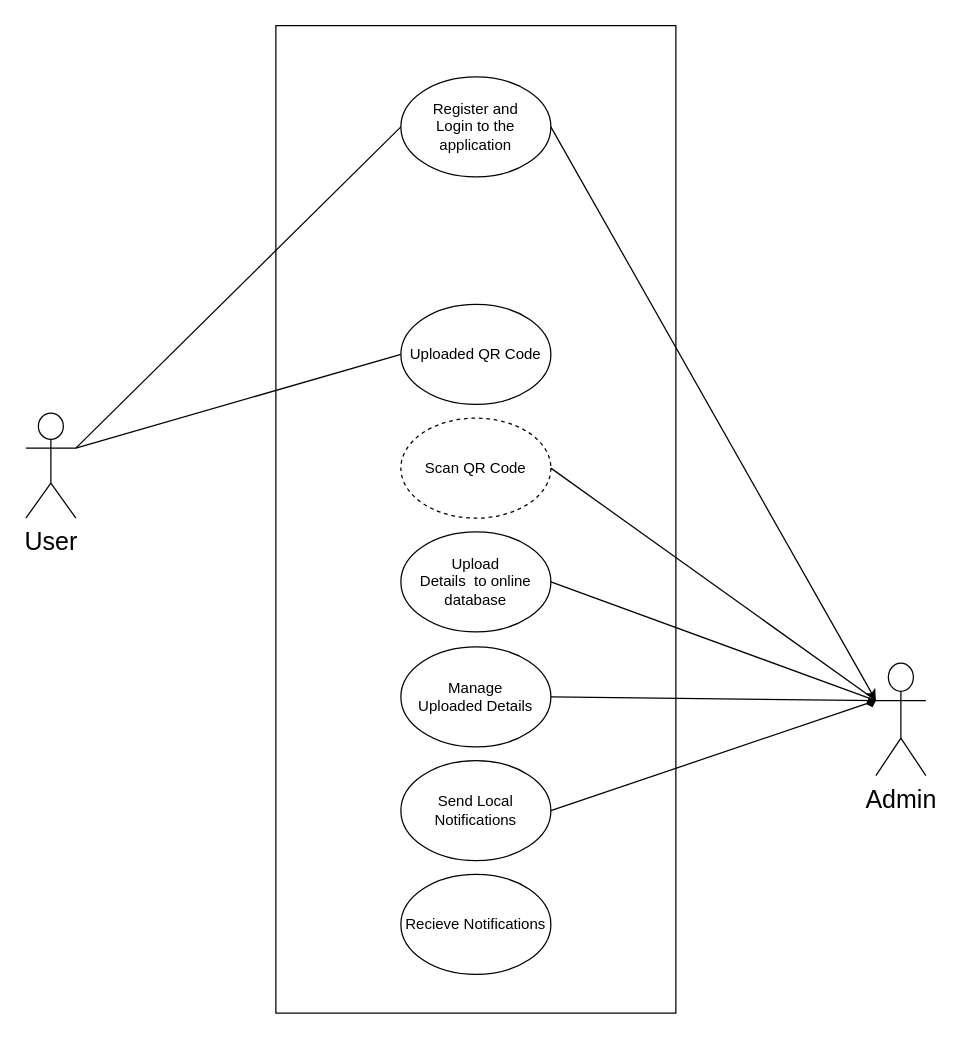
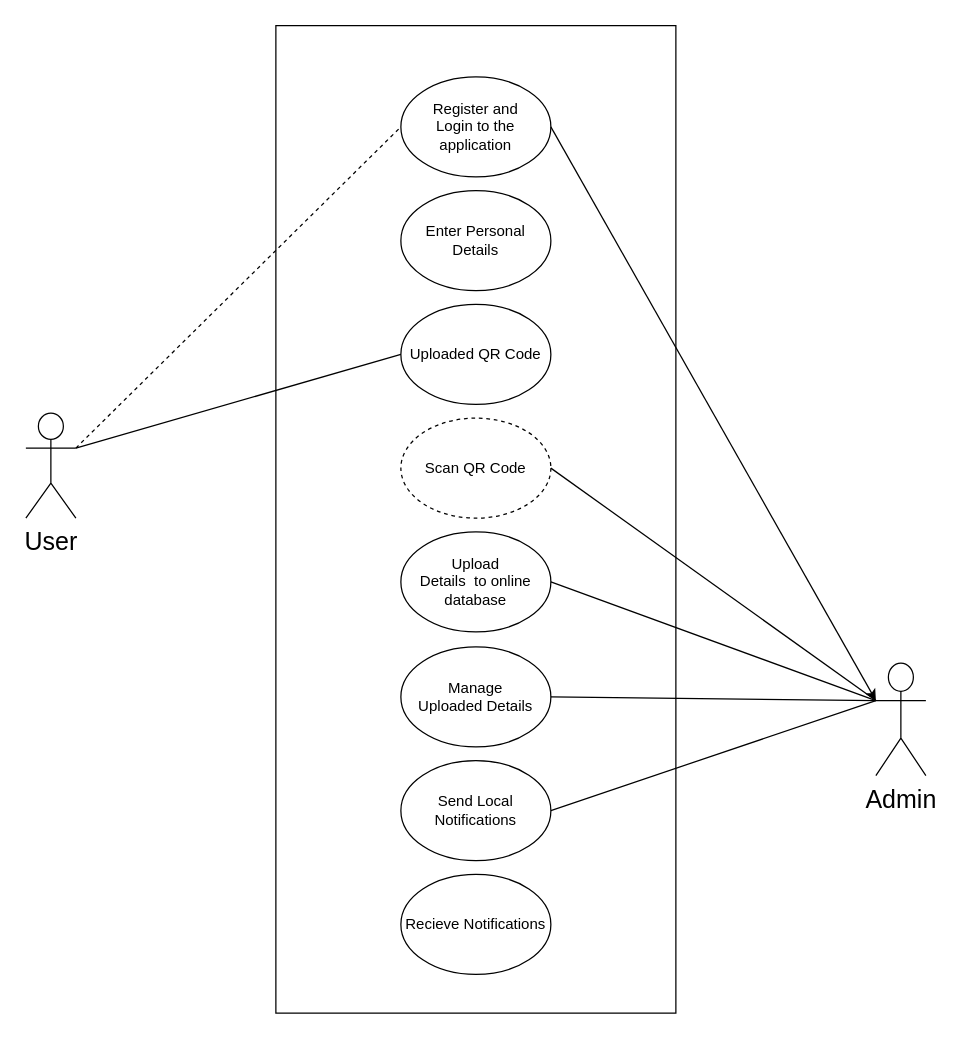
  <mxCell id="0" />
  <mxCell id="1" parent="0" />
  <mxCell id="2" value="" style="rounded=0;whiteSpace=wrap;html=1;" vertex="1" parent="1"><mxGeometry x="220" y="20" width="320" height="790" as="geometry" /></mxCell>
  <mxCell id="3" value="Register and&lt;br&gt;Login to the &lt;br&gt;application" style="ellipse;whiteSpace=wrap;html=1;" vertex="1" parent="1"><mxGeometry x="320" y="61" width="120" height="80" as="geometry" /></mxCell>
+ <mxCell id="4" value="Enter&amp;nbsp;Personal Details" style="ellipse;whiteSpace=wrap;html=1;" vertex="1" parent="1"><mxGeometry x="320" y="152" width="120" height="80" as="geometry" /></mxCell>
  <mxCell id="5" value="Uploaded QR Code" style="ellipse;whiteSpace=wrap;html=1;" vertex="1" parent="1"><mxGeometry x="320" y="243" width="120" height="80" as="geometry" /></mxCell>
  <mxCell id="6" value="Scan QR Code" style="ellipse;whiteSpace=wrap;html=1;dashed=1;" vertex="1" parent="1"><mxGeometry x="320" y="334" width="120" height="80" as="geometry" /></mxCell>
  <mxCell id="7" value="Upload &lt;br&gt;Details&amp;nbsp; to online &lt;br&gt;database" style="ellipse;whiteSpace=wrap;html=1;" vertex="1" parent="1"><mxGeometry x="320" y="425" width="120" height="80" as="geometry" /></mxCell>
  <mxCell id="8" value="Manage &lt;br&gt;Uploaded Details" style="ellipse;whiteSpace=wrap;html=1;" vertex="1" parent="1"><mxGeometry x="320" y="517" width="120" height="80" as="geometry" /></mxCell>
  <mxCell id="9" value="Send Local Notifications" style="ellipse;whiteSpace=wrap;html=1;" vertex="1" parent="1"><mxGeometry x="320" y="608" width="120" height="80" as="geometry" /></mxCell>
  <mxCell id="10" value="Recieve Notifications" style="ellipse;whiteSpace=wrap;html=1;" vertex="1" parent="1"><mxGeometry x="320" y="699" width="120" height="80" as="geometry" /></mxCell>
  <mxCell id="11" value="User" style="shape=umlActor;verticalLabelPosition=bottom;verticalAlign=top;html=1;outlineConnect=0;fontSize=20;" vertex="1" parent="1"><mxGeometry x="20" y="330" width="40" height="84" as="geometry" /></mxCell>
- <mxCell id="12" value="" style="endArrow=none;html=1;entryX=0;entryY=0.5;entryDx=0;entryDy=0;exitX=1;exitY=0.333;exitDx=0;exitDy=0;exitPerimeter=0;" edge="1" parent="1" source="11" target="3"><mxGeometry width="50" height="50" relative="1" as="geometry"><mxPoint x="160" y="240" as="sourcePoint" /><mxPoint x="210" y="190" as="targetPoint" /></mxGeometry></mxCell>
+ <mxCell id="12" value="" style="endArrow=none;html=1;entryX=0;entryY=0.5;entryDx=0;entryDy=0;exitX=1;exitY=0.333;exitDx=0;exitDy=0;exitPerimeter=0;dashed=1;" edge="1" parent="1" source="11" target="3"><mxGeometry width="50" height="50" relative="1" as="geometry"><mxPoint x="160" y="240" as="sourcePoint" /><mxPoint x="210" y="190" as="targetPoint" /></mxGeometry></mxCell>
  <mxCell id="13" value="" style="endArrow=none;html=1;entryX=0;entryY=0.5;entryDx=0;entryDy=0;exitX=1;exitY=0.333;exitDx=0;exitDy=0;exitPerimeter=0;" edge="1" parent="1" source="11" target="5"><mxGeometry width="50" height="50" relative="1" as="geometry"><mxPoint x="160" y="240" as="sourcePoint" /><mxPoint x="210" y="190" as="targetPoint" /></mxGeometry></mxCell>
  <mxCell id="14" value="Admin" style="shape=umlActor;verticalLabelPosition=bottom;verticalAlign=top;html=1;outlineConnect=0;fontSize=20;" vertex="1" parent="1"><mxGeometry x="700" y="530" width="40" height="90" as="geometry" /></mxCell>
  <mxCell id="15" value="" style="endArrow=none;html=1;entryX=0;entryY=0.333;entryDx=0;entryDy=0;entryPerimeter=0;exitX=1;exitY=0.5;exitDx=0;exitDy=0;" edge="1" parent="1" source="8" target="14"><mxGeometry width="50" height="50" relative="1" as="geometry"><mxPoint x="380" y="570" as="sourcePoint" /><mxPoint x="430" y="520" as="targetPoint" /></mxGeometry></mxCell>
- <mxCell id="16" value="" style="endArrow=diamond;html=1;entryX=0;entryY=0.333;entryDx=0;entryDy=0;entryPerimeter=0;exitX=1;exitY=0.5;exitDx=0;exitDy=0;" edge="1" parent="1" source="9" target="14"><mxGeometry width="50" height="50" relative="1" as="geometry"><mxPoint x="380" y="570" as="sourcePoint" /><mxPoint x="430" y="520" as="targetPoint" /></mxGeometry></mxCell>
+ <mxCell id="16" value="" style="endArrow=none;html=1;entryX=0;entryY=0.333;entryDx=0;entryDy=0;entryPerimeter=0;exitX=1;exitY=0.5;exitDx=0;exitDy=0;" edge="1" parent="1" source="9" target="14"><mxGeometry width="50" height="50" relative="1" as="geometry"><mxPoint x="380" y="570" as="sourcePoint" /><mxPoint x="430" y="520" as="targetPoint" /></mxGeometry></mxCell>
  <mxCell id="17" value="" style="endArrow=none;html=1;entryX=0;entryY=0.333;entryDx=0;entryDy=0;entryPerimeter=0;exitX=1;exitY=0.5;exitDx=0;exitDy=0;" edge="1" parent="1" source="7" target="14"><mxGeometry width="50" height="50" relative="1" as="geometry"><mxPoint x="380" y="570" as="sourcePoint" /><mxPoint x="430" y="520" as="targetPoint" /></mxGeometry></mxCell>
  <mxCell id="18" value="" style="endArrow=none;html=1;entryX=0;entryY=0.333;entryDx=0;entryDy=0;entryPerimeter=0;exitX=1;exitY=0.5;exitDx=0;exitDy=0;" edge="1" parent="1" source="6" target="14"><mxGeometry width="50" height="50" relative="1" as="geometry"><mxPoint x="380" y="570" as="sourcePoint" /><mxPoint x="430" y="520" as="targetPoint" /></mxGeometry></mxCell>
  <mxCell id="19" value="" style="endArrow=classic;html=1;entryX=0;entryY=0.333;entryDx=0;entryDy=0;entryPerimeter=0;exitX=1;exitY=0.5;exitDx=0;exitDy=0;" edge="1" parent="1" source="3" target="14"><mxGeometry width="50" height="50" relative="1" as="geometry"><mxPoint x="380" y="400" as="sourcePoint" /><mxPoint x="430" y="350" as="targetPoint" /></mxGeometry></mxCell>
